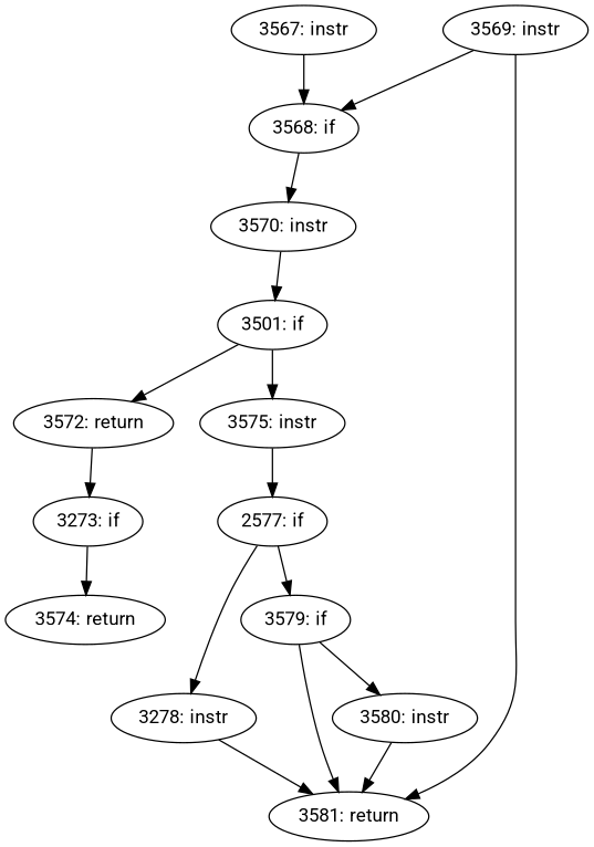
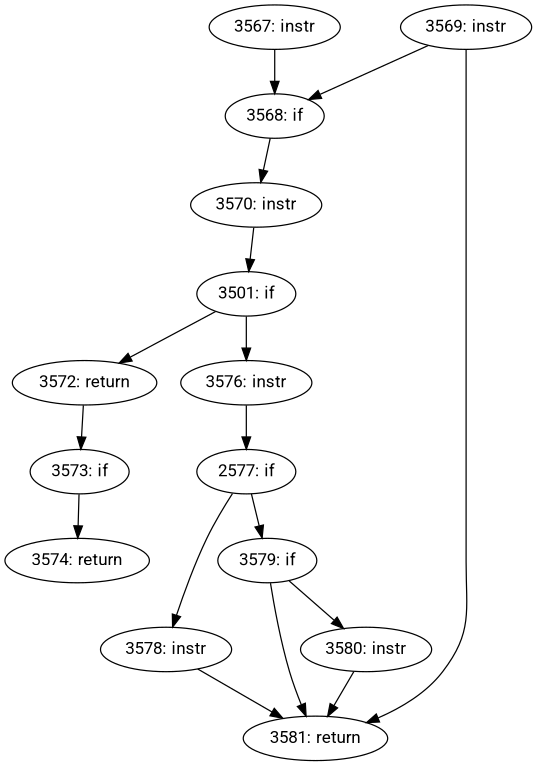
  digraph {
    fontname=Roboto
    node [fontname=Roboto]
    edge [fontname=Roboto]
    n1 [label="3567: instr"]
    n2 [label="3568: if"]
    n3 [label="3570: instr"]
    n4 [label="3569: instr"]
    n5 [label="3581: return"]
    n6 [label="3501: if"]
    n7 [label="3572: return"]
-   n8 [label="3575: instr"]
-   n9 [label="3273: if"]
+   n8 [label="3576: instr"]
+   n9 [label="3573: if"]
    n10 [label="2577: if"]
    n11 [label="3574: return"]
-   n12 [label="3278: instr"]
+   n12 [label="3578: instr"]
    n13 [label="3579: if"]
    n14 [label="3580: instr"]
    n1 -> n2
    n2 -> n3
    n3 -> n6
    n4 -> n2
    n4 -> n5
    n6 -> n7
    n6 -> n8
    n7 -> n9
    n8 -> n10
    n9 -> n11
    n10 -> n12
    n10 -> n13
    n12 -> n5
    n13 -> n5
    n13 -> n14
    n14 -> n5
  }
